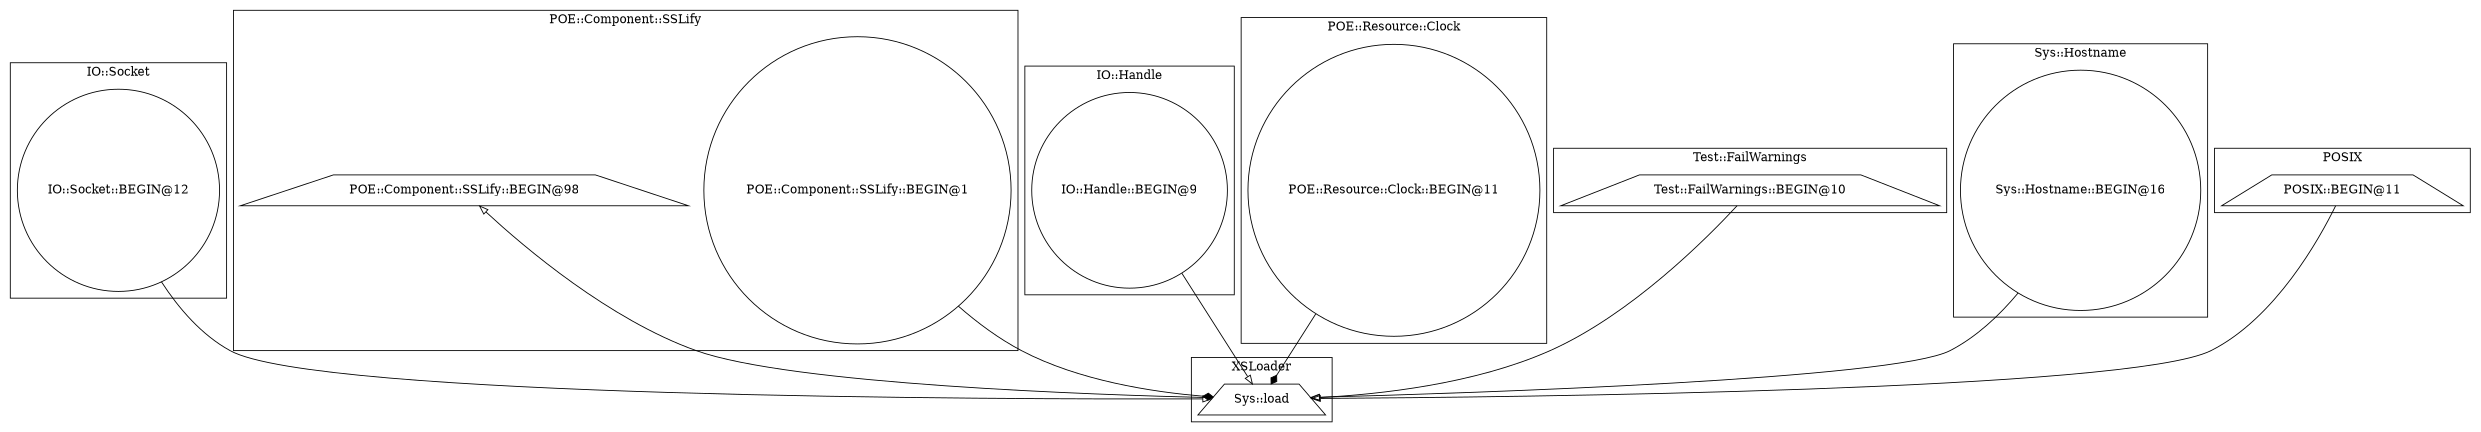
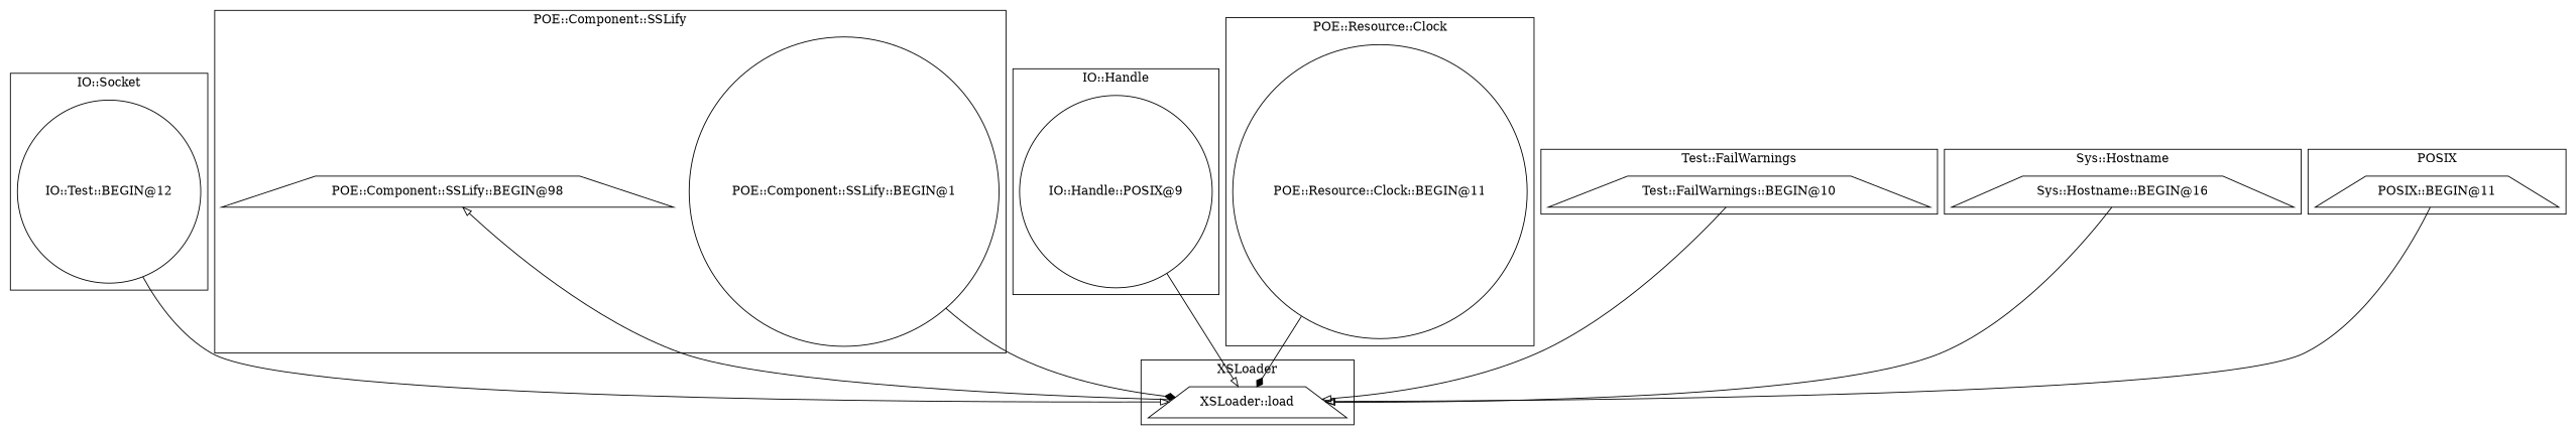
  digraph {
    node [shape=circle]
    edge [arrowhead=onormal]
-   "IO::Socket::BEGIN@12"
+   "IO::Socket::BEGIN@12" [label="IO::Test::BEGIN@12"]
    "POE::Component::SSLify::BEGIN@1"
    "POE::Component::SSLify::BEGIN@98" [shape=trapezium]
-   "IO::Handle::BEGIN@9"
+   "IO::Handle::BEGIN@9" [label="IO::Handle::POSIX@9"]
    "POE::Resource::Clock::BEGIN@11"
    "Test::FailWarnings::BEGIN@10" [shape=trapezium]
-   "XSLoader::load" [shape=trapezium label="Sys::load"]
-   "Sys::Hostname::BEGIN@16"
+   "XSLoader::load" [shape=trapezium]
+   "Sys::Hostname::BEGIN@16" [shape=trapezium]
    "POSIX::BEGIN@11" [shape=trapezium]
    subgraph cluster_1 {
      label="IO::Socket"
      "IO::Socket::BEGIN@12"
    }
    subgraph cluster_2 {
      label="POE::Component::SSLify"
      "POE::Component::SSLify::BEGIN@1"
      "POE::Component::SSLify::BEGIN@98"
    }
    subgraph cluster_3 {
      label="IO::Handle"
      "IO::Handle::BEGIN@9"
    }
    subgraph cluster_4 {
      label="POE::Resource::Clock"
      "POE::Resource::Clock::BEGIN@11"
    }
    subgraph cluster_5 {
      label="Test::FailWarnings"
      "Test::FailWarnings::BEGIN@10"
    }
    subgraph cluster_6 {
      label=XSLoader
      "XSLoader::load"
    }
    subgraph cluster_7 {
      label="Sys::Hostname"
      "Sys::Hostname::BEGIN@16"
    }
    subgraph cluster_8 {
      label=POSIX
      "POSIX::BEGIN@11"
    }
    "IO::Socket::BEGIN@12" -> "XSLoader::load"
    "POE::Component::SSLify::BEGIN@1" -> "XSLoader::load" [arrowhead=diamond]
    "IO::Handle::BEGIN@9" -> "XSLoader::load"
    "POE::Resource::Clock::BEGIN@11" -> "XSLoader::load" [arrowhead=diamond]
    "Test::FailWarnings::BEGIN@10" -> "XSLoader::load"
    "XSLoader::load" -> "POE::Component::SSLify::BEGIN@98"
    "Sys::Hostname::BEGIN@16" -> "XSLoader::load"
    "POSIX::BEGIN@11" -> "XSLoader::load"
  }
